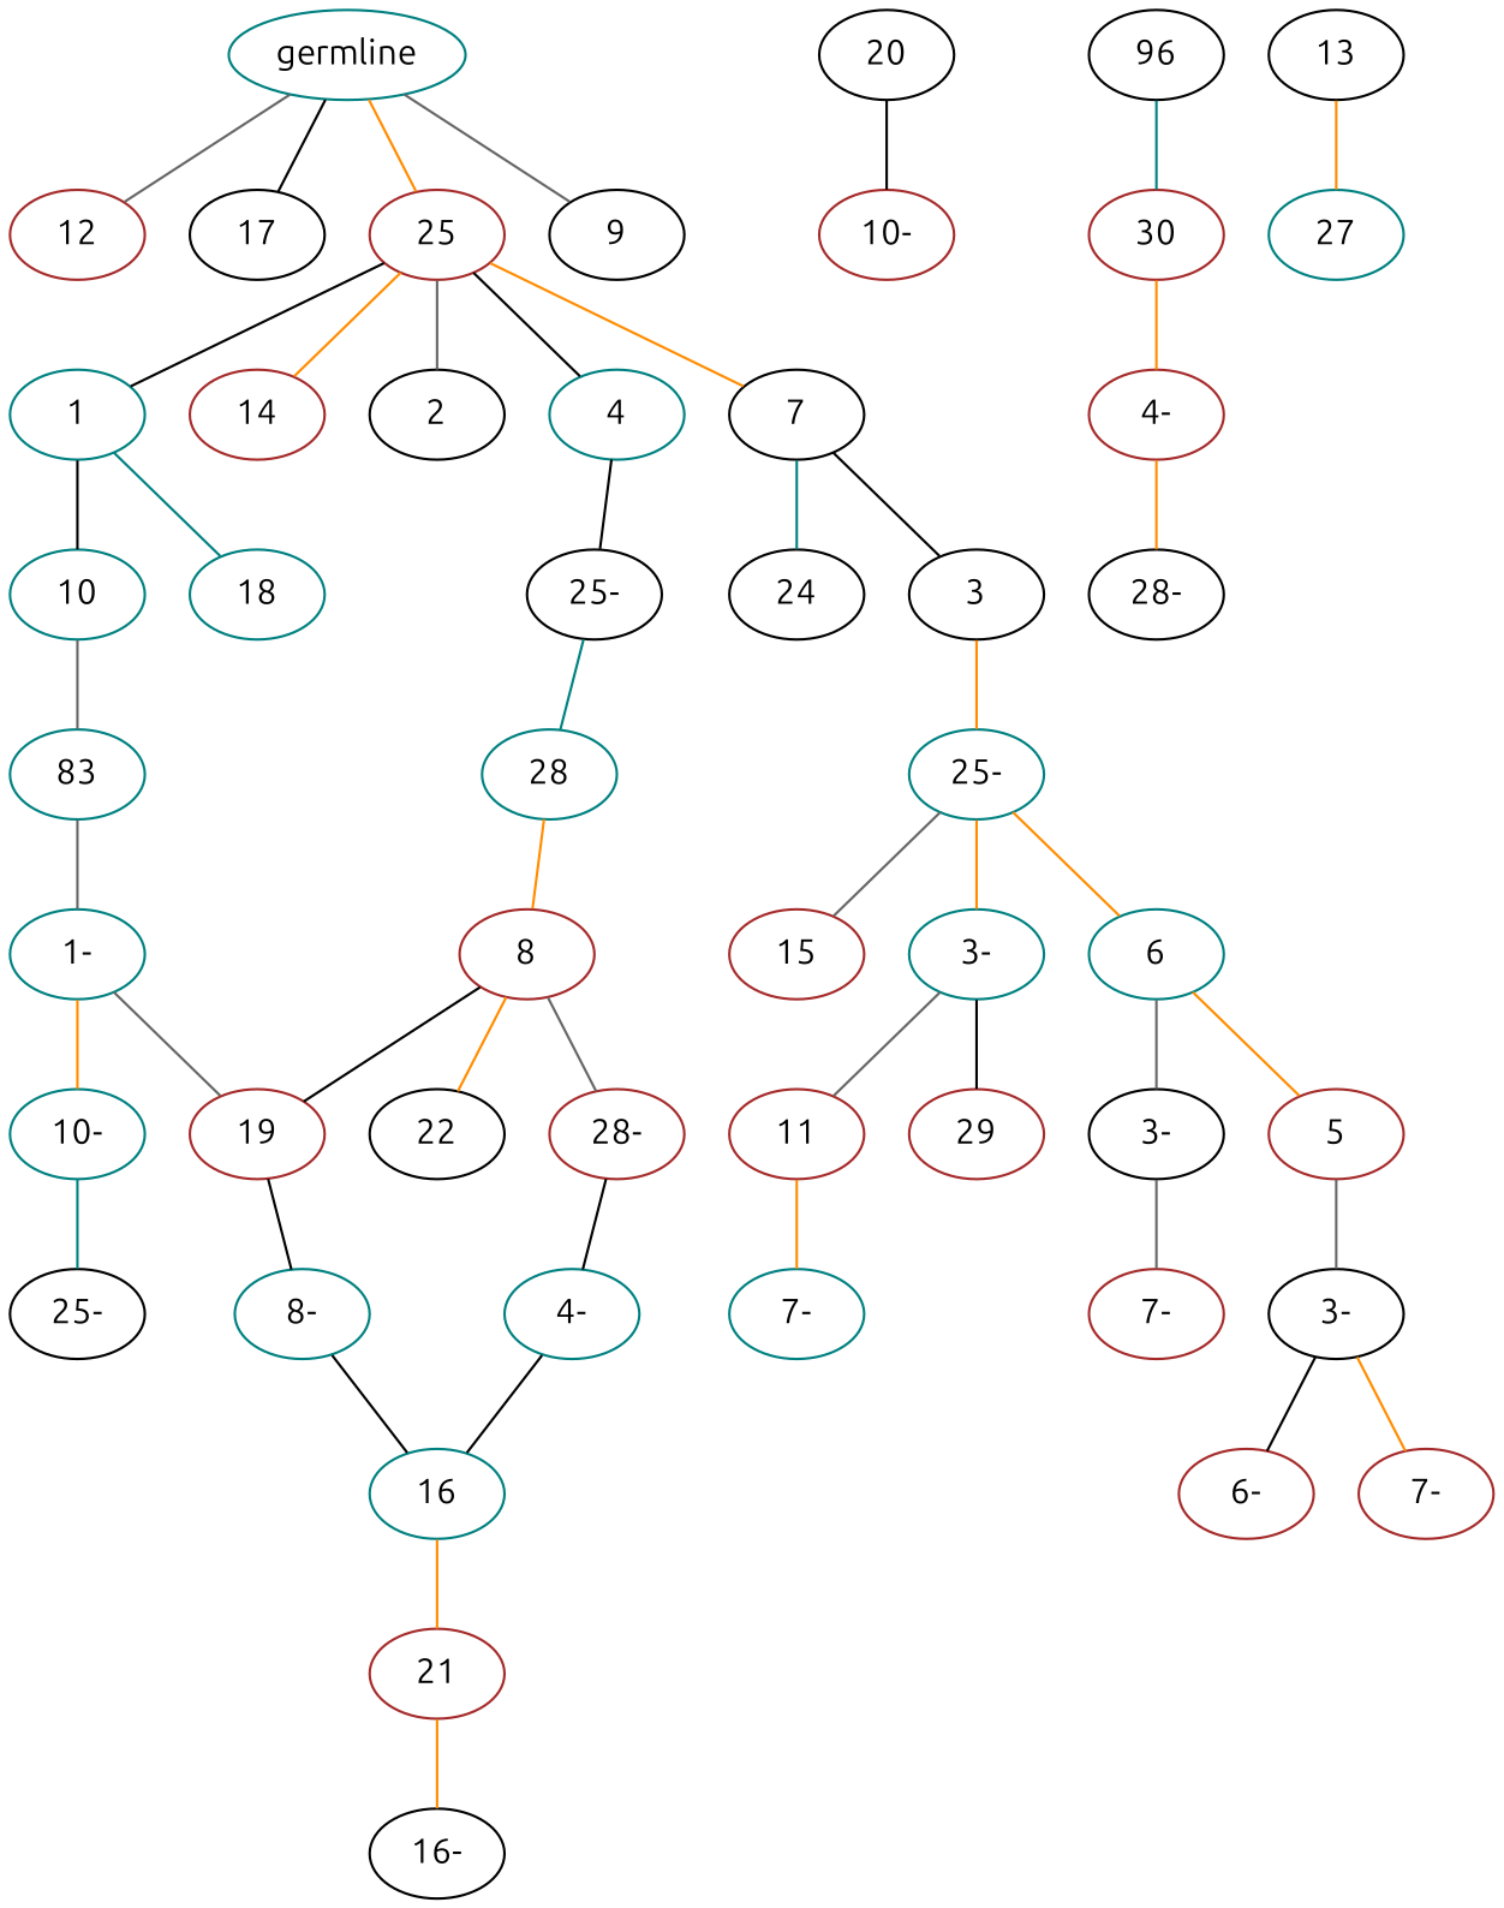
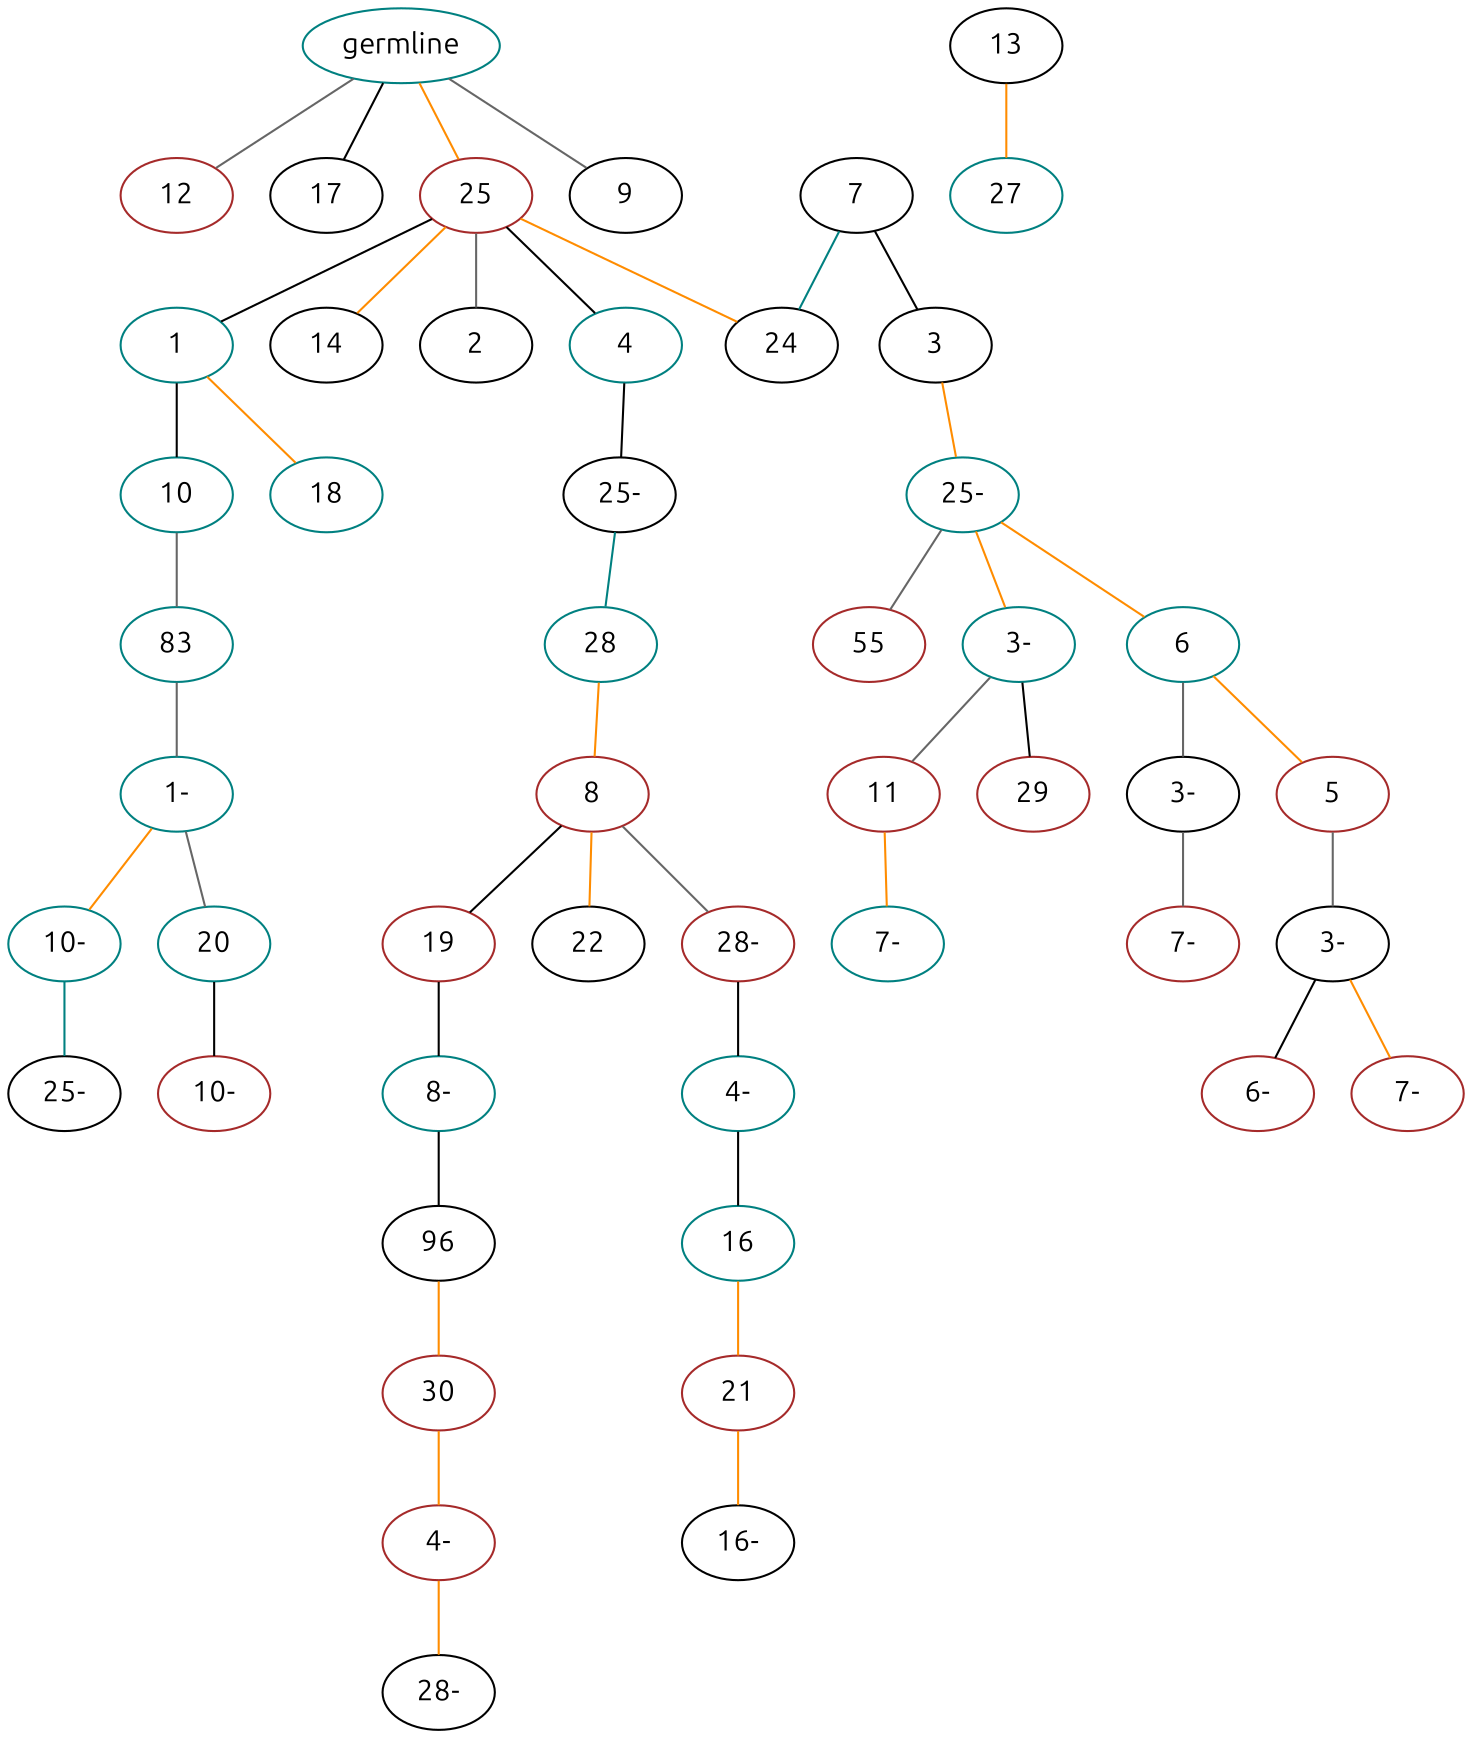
  graph {
    fontname=Ubuntu
    node [color=teal fontname=Ubuntu]
    edge [color=darkorange fontname=Ubuntu]
    n1 [label=germline]
    n2 [color=brown label=12]
    n3 [color=black label=17]
    n4 [color=brown label=25]
    n5 [color=black label=9]
    n6 [label=1]
-   n7 [color=brown label=14]
+   n7 [color=black label=14]
    n8 [color=black label=2]
    n9 [label=4]
    n10 [color=black label=7]
    n11 [label=10]
    n12 [label=18]
    n13 [color=black label="25-"]
    n14 [color=black label=24]
    n15 [color=black label=3]
    n16 [label=83]
    n17 [label="1-"]
    n18 [label="10-"]
-   n19 [color=black label=20]
+   n19 [label=20]
    n20 [color=black label="25-"]
    n21 [color=brown label="10-"]
    n22 [label=28]
    n23 [color=brown label=8]
    n24 [color=brown label=19]
    n25 [color=black label=22]
    n26 [color=brown label="28-"]
    n27 [label="8-"]
    n28 [label="4-"]
    n29 [color=black label=96]
    n30 [color=brown label=30]
    n31 [color=brown label="4-"]
    n32 [color=black label="28-"]
    n33 [label=16]
    n34 [color=brown label=21]
    n35 [color=black label="16-"]
    n36 [label="25-"]
    n37 [color=black label=13]
    n38 [label=27]
-   n39 [color=brown label=15]
+   n39 [color=brown label=55]
    n40 [label="3-"]
    n41 [label=6]
    n42 [color=brown label=11]
    n43 [color=brown label=29]
    n44 [color=black label="3-"]
    n45 [color=brown label=5]
    n46 [label="7-"]
    n47 [color=brown label="7-"]
    n48 [color=black label="3-"]
    n49 [color=brown label="6-"]
    n50 [color=brown label="7-"]
    n1 -- n2 [color=gray40]
    n1 -- n3 [color=black]
    n1 -- n4
    n1 -- n5 [color=gray40]
    n4 -- n6 [color=black]
    n4 -- n7
    n4 -- n8 [color=gray40]
    n4 -- n9 [color=black]
-   n4 -- n10
+   n4 -- n14
    n6 -- n11 [color=black]
-   n6 -- n12 [color=teal]
+   n6 -- n12
    n9 -- n13 [color=black]
    n10 -- n14 [color=teal]
    n10 -- n15 [color=black]
    n11 -- n16 [color=gray40]
    n13 -- n22 [color=teal]
    n15 -- n36
    n16 -- n17 [color=gray40]
    n17 -- n18
-   n17 -- n24 [color=gray40]
+   n17 -- n19 [color=gray40]
    n18 -- n20 [color=teal]
    n19 -- n21 [color=black]
    n22 -- n23
    n23 -- n24 [color=black]
    n23 -- n25
    n23 -- n26 [color=gray40]
    n24 -- n27 [color=black]
    n26 -- n28 [color=black]
-   n27 -- n33 [color=black]
+   n27 -- n29 [color=black]
    n28 -- n33 [color=black]
-   n29 -- n30 [color=teal]
+   n29 -- n30
    n30 -- n31
    n31 -- n32
    n33 -- n34
    n34 -- n35
    n36 -- n39 [color=gray40]
    n36 -- n40
    n36 -- n41
    n37 -- n38
    n40 -- n42 [color=gray40]
    n40 -- n43 [color=black]
    n41 -- n44 [color=gray40]
    n41 -- n45
    n42 -- n46
    n44 -- n47 [color=gray40]
    n45 -- n48 [color=gray40]
    n48 -- n49 [color=black]
    n48 -- n50
  }
